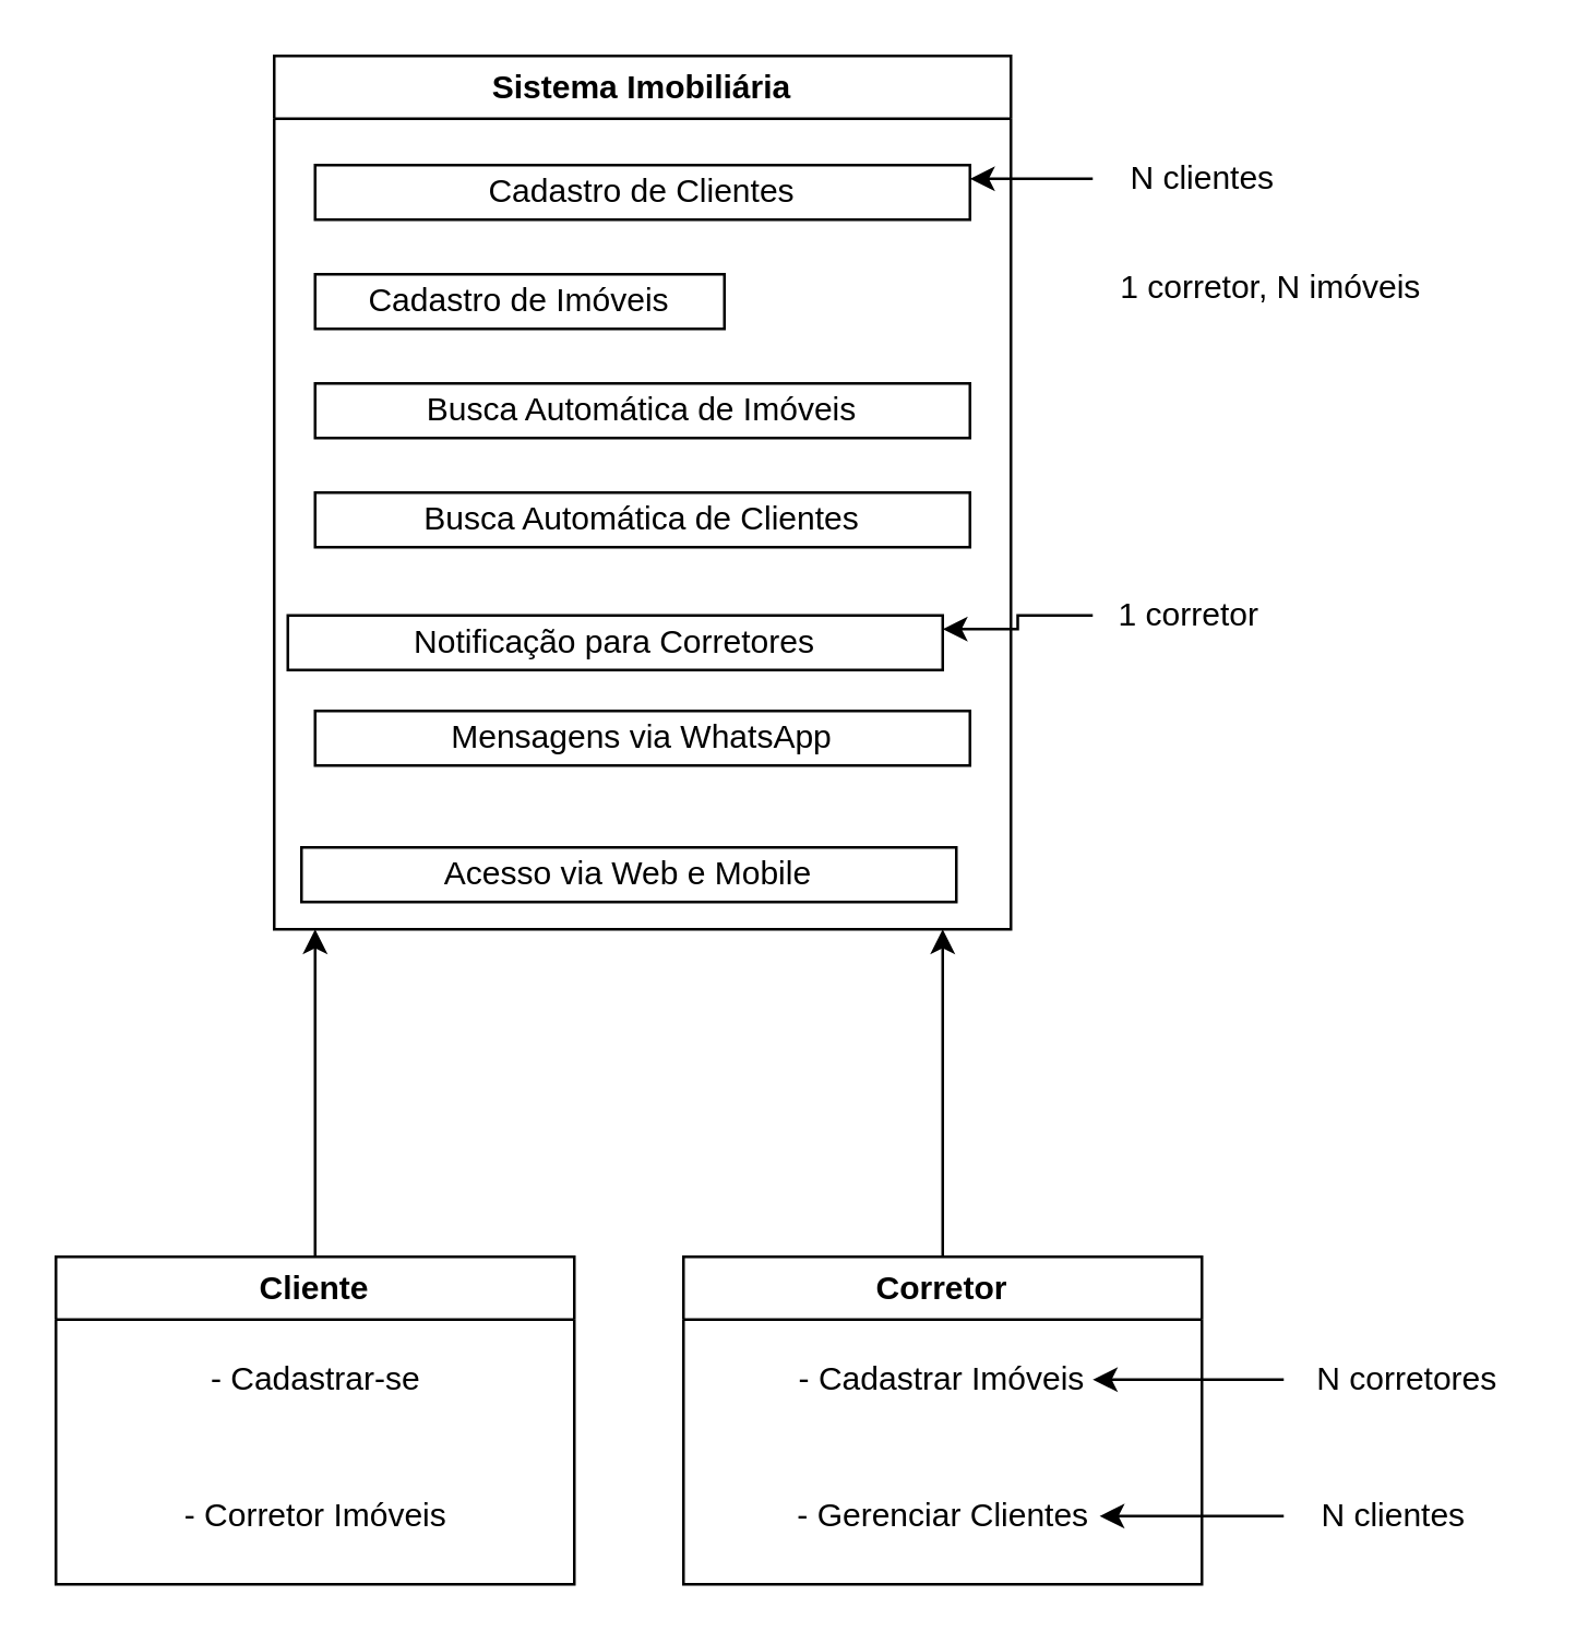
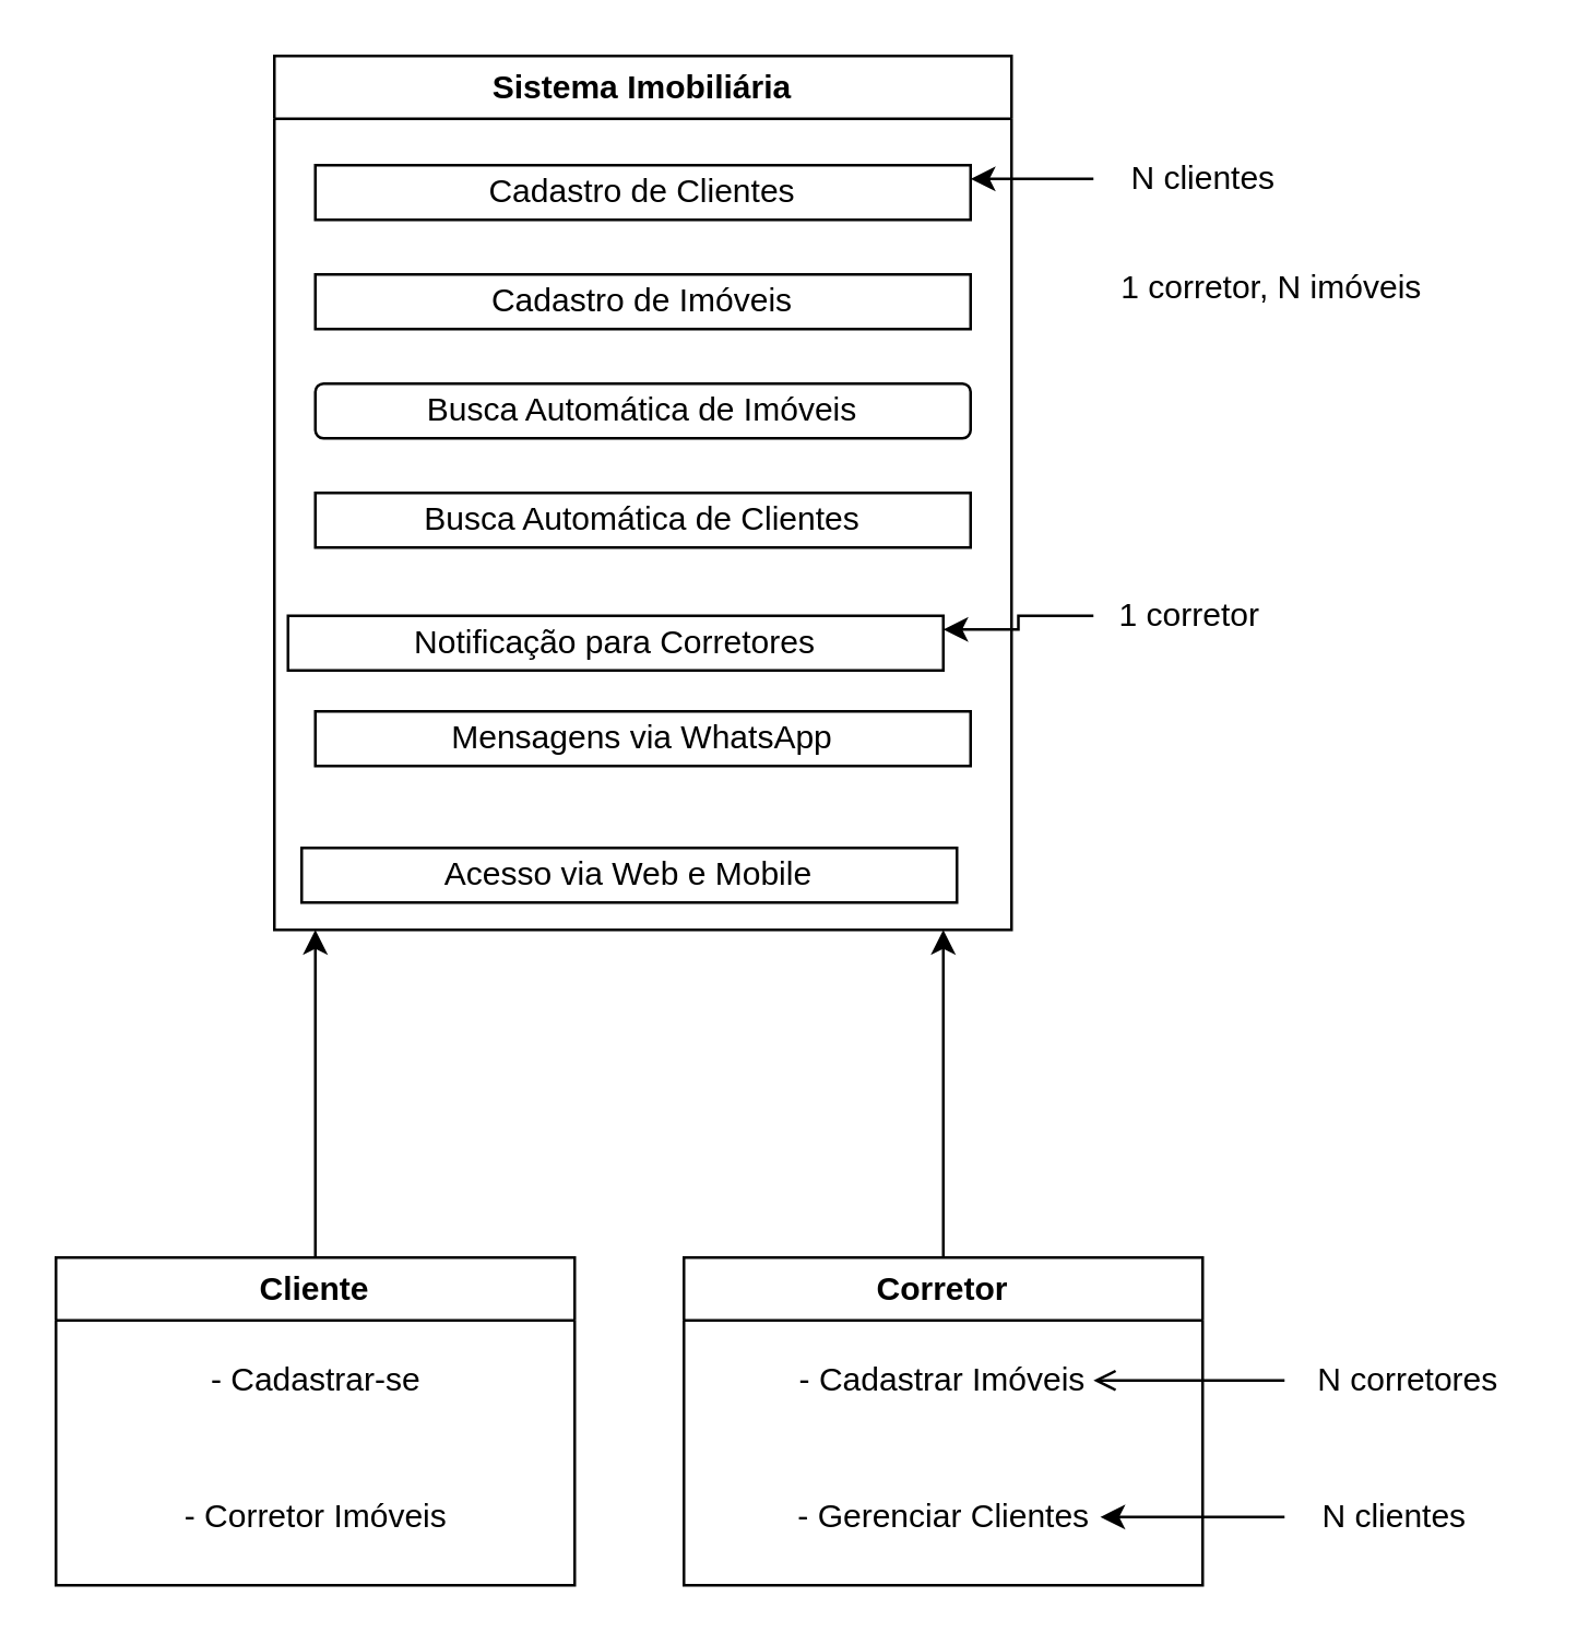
  <mxCell id="0" />
  <mxCell id="1" parent="0" />
  <mxCell id="2" value="Sistema Imobiliária" style="swimlane;whiteSpace=wrap;html=1;" vertex="1" parent="1"><mxGeometry x="100" y="20" width="270" height="320" as="geometry" /></mxCell>
  <mxCell id="3" value="&lt;div&gt;Cadastro de Clientes&lt;/div&gt;" style="rounded=0;whiteSpace=wrap;html=1;" vertex="1" parent="2"><mxGeometry x="15" y="40" width="240" height="20" as="geometry" /></mxCell>
- <mxCell id="4" value="&lt;div&gt;Cadastro de Imóveis&lt;/div&gt;" style="rounded=0;whiteSpace=wrap;html=1;" vertex="1" parent="2"><mxGeometry x="15" y="80" width="150" height="20" as="geometry" /></mxCell>
- <mxCell id="5" value="Busca Automática de Imóveis" style="rounded=0;whiteSpace=wrap;html=1;" vertex="1" parent="2"><mxGeometry x="15" y="120" width="240" height="20" as="geometry" /></mxCell>
+ <mxCell id="4" value="&lt;div&gt;Cadastro de Imóveis&lt;/div&gt;" style="rounded=0;whiteSpace=wrap;html=1;" vertex="1" parent="2"><mxGeometry x="15" y="80" width="240" height="20" as="geometry" /></mxCell>
+ <mxCell id="5" value="Busca Automática de Imóveis" style="whiteSpace=wrap;html=1;rounded=1;" vertex="1" parent="2"><mxGeometry x="15" y="120" width="240" height="20" as="geometry" /></mxCell>
  <mxCell id="6" value="Busca Automática de Clientes" style="rounded=0;whiteSpace=wrap;html=1;" vertex="1" parent="2"><mxGeometry x="15" y="160" width="240" height="20" as="geometry" /></mxCell>
  <mxCell id="7" value="Notificação para Corretores" style="rounded=0;whiteSpace=wrap;html=1;" vertex="1" parent="2"><mxGeometry x="5" y="205" width="240" height="20" as="geometry" /></mxCell>
  <mxCell id="8" value="Mensagens via WhatsApp " style="rounded=0;whiteSpace=wrap;html=1;" vertex="1" parent="2"><mxGeometry x="15" y="240" width="240" height="20" as="geometry" /></mxCell>
  <mxCell id="9" value="Acesso via Web e Mobile " style="rounded=0;whiteSpace=wrap;html=1;" vertex="1" parent="2"><mxGeometry x="10" y="290" width="240" height="20" as="geometry" /></mxCell>
  <mxCell id="10" style="edgeStyle=orthogonalEdgeStyle;rounded=0;orthogonalLoop=1;jettySize=auto;html=1;exitX=0.5;exitY=0;exitDx=0;exitDy=0;" edge="1" parent="1" source="11"><mxGeometry relative="1" as="geometry"><mxPoint x="115" y="340" as="targetPoint" /></mxGeometry></mxCell>
  <mxCell id="11" value="&lt;div&gt;Cliente&lt;/div&gt;" style="swimlane;whiteSpace=wrap;html=1;" vertex="1" parent="1"><mxGeometry x="20" y="460" width="190" height="120" as="geometry" /></mxCell>
  <mxCell id="12" value="- Cadastrar-se" style="text;html=1;align=center;verticalAlign=middle;whiteSpace=wrap;rounded=0;" vertex="1" parent="11"><mxGeometry x="48.75" y="30" width="92.5" height="30" as="geometry" /></mxCell>
  <mxCell id="13" value="- Corretor Imóveis" style="text;html=1;align=center;verticalAlign=middle;whiteSpace=wrap;rounded=0;" vertex="1" parent="11"><mxGeometry x="37.5" y="80" width="115" height="30" as="geometry" /></mxCell>
  <mxCell id="14" style="edgeStyle=orthogonalEdgeStyle;rounded=0;orthogonalLoop=1;jettySize=auto;html=1;exitX=0.5;exitY=0;exitDx=0;exitDy=0;" edge="1" parent="1" source="15"><mxGeometry relative="1" as="geometry"><mxPoint x="345" y="340" as="targetPoint" /></mxGeometry></mxCell>
  <mxCell id="15" value="Corretor" style="swimlane;whiteSpace=wrap;html=1;" vertex="1" parent="1"><mxGeometry x="250" y="460" width="190" height="120" as="geometry" /></mxCell>
  <mxCell id="16" value="- Cadastrar Imóveis" style="text;html=1;align=center;verticalAlign=middle;whiteSpace=wrap;rounded=0;" vertex="1" parent="15"><mxGeometry x="40" y="30" width="110" height="30" as="geometry" /></mxCell>
  <mxCell id="17" value="- Gerenciar Clientes" style="text;html=1;align=center;verticalAlign=middle;whiteSpace=wrap;rounded=0;" vertex="1" parent="15"><mxGeometry x="37.5" y="80" width="115" height="30" as="geometry" /></mxCell>
  <mxCell id="18" style="edgeStyle=orthogonalEdgeStyle;rounded=0;orthogonalLoop=1;jettySize=auto;html=1;entryX=1;entryY=0.25;entryDx=0;entryDy=0;" edge="1" parent="1" source="19" target="3"><mxGeometry relative="1" as="geometry" /></mxCell>
  <mxCell id="19" value="N clientes" style="text;html=1;align=center;verticalAlign=middle;resizable=0;points=[];autosize=1;strokeColor=none;fillColor=none;" vertex="1" parent="1"><mxGeometry x="400" y="50" width="80" height="30" as="geometry" /></mxCell>
  <mxCell id="20" value="1 corretor, N imóveis" style="text;html=1;align=center;verticalAlign=middle;resizable=0;points=[];autosize=1;strokeColor=none;fillColor=none;" vertex="1" parent="1"><mxGeometry x="400" y="90" width="130" height="30" as="geometry" /></mxCell>
  <mxCell id="21" style="edgeStyle=orthogonalEdgeStyle;rounded=0;orthogonalLoop=1;jettySize=auto;html=1;entryX=1;entryY=0.25;entryDx=0;entryDy=0;" edge="1" parent="1" source="22" target="7"><mxGeometry relative="1" as="geometry" /></mxCell>
  <mxCell id="22" value="1 corretor" style="text;html=1;align=center;verticalAlign=middle;resizable=0;points=[];autosize=1;strokeColor=none;fillColor=none;" vertex="1" parent="1"><mxGeometry x="400" y="210" width="70" height="30" as="geometry" /></mxCell>
- <mxCell id="23" style="edgeStyle=orthogonalEdgeStyle;rounded=0;orthogonalLoop=1;jettySize=auto;html=1;entryX=1;entryY=0.5;entryDx=0;entryDy=0;" edge="1" parent="1" source="24" target="16"><mxGeometry relative="1" as="geometry" /></mxCell>
+ <mxCell id="23" style="edgeStyle=orthogonalEdgeStyle;rounded=0;orthogonalLoop=1;jettySize=auto;html=1;entryX=1;entryY=0.5;entryDx=0;entryDy=0;endArrow=open;" edge="1" parent="1" source="24" target="16"><mxGeometry relative="1" as="geometry" /></mxCell>
  <mxCell id="24" value="N corretores" style="text;html=1;align=center;verticalAlign=middle;resizable=0;points=[];autosize=1;strokeColor=none;fillColor=none;" vertex="1" parent="1"><mxGeometry x="470" y="490" width="90" height="30" as="geometry" /></mxCell>
  <mxCell id="25" style="edgeStyle=orthogonalEdgeStyle;rounded=0;orthogonalLoop=1;jettySize=auto;html=1;entryX=1;entryY=0.5;entryDx=0;entryDy=0;" edge="1" parent="1" source="26" target="17"><mxGeometry relative="1" as="geometry" /></mxCell>
  <mxCell id="26" value="N clientes" style="text;html=1;align=center;verticalAlign=middle;resizable=0;points=[];autosize=1;strokeColor=none;fillColor=none;" vertex="1" parent="1"><mxGeometry x="470" y="540" width="80" height="30" as="geometry" /></mxCell>
